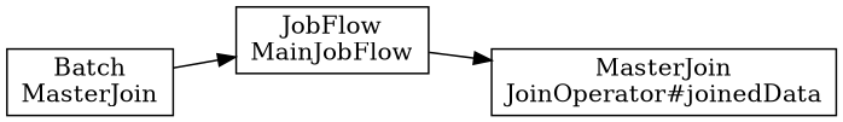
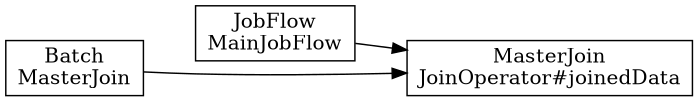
  digraph {
    rankdir=LR
    node [shape=box]
    n1 [label="Batch\nMasterJoin"]
    n2 [label="JobFlow\nMainJobFlow"]
    n3 [label="MasterJoin\nJoinOperator#joinedData"]
-   n1 -> n2
+   n1 -> n3
    n2 -> n3
  }
